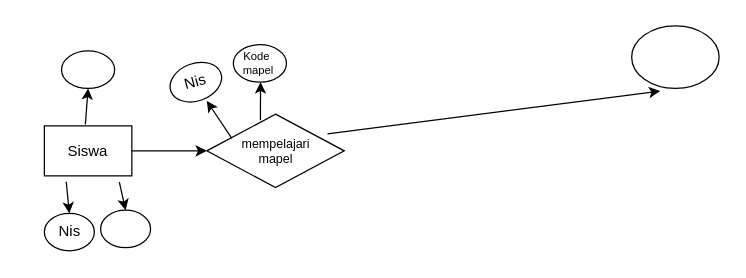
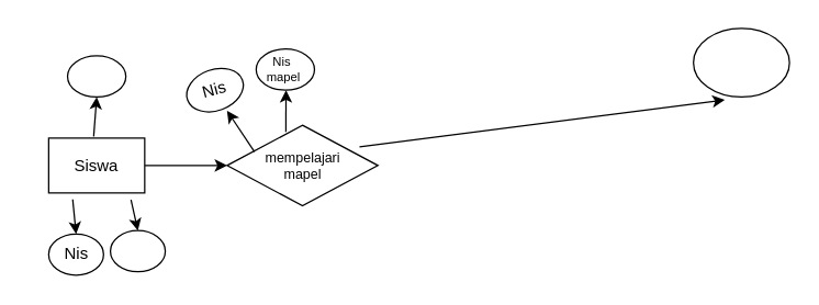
  <mxCell id="0" />
  <mxCell id="1" parent="0" />
  <mxCell id="2" style="edgeStyle=none;html=1;exitX=0.478;exitY=0.028;exitDx=0;exitDy=0;entryX=0.5;entryY=1;entryDx=0;entryDy=0;exitPerimeter=0;" parent="1" source="7" target="12" edge="1"><mxGeometry relative="1" as="geometry"><mxPoint x="65" y="80" as="targetPoint" /><mxPoint x="175" y="180" as="sourcePoint" /></mxGeometry></mxCell>
  <mxCell id="3" style="edgeStyle=none;html=1;fontSize=12;" parent="1" source="4" edge="1"><mxGeometry relative="1" as="geometry"><mxPoint x="165" y="120" as="targetPoint" /></mxGeometry></mxCell>
  <mxCell id="4" value="" style="whiteSpace=wrap;html=1;" parent="1" vertex="1"><mxGeometry x="35" y="100" width="70" height="40" as="geometry" /></mxCell>
  <mxCell id="5" style="edgeStyle=none;html=1;exitX=0.325;exitY=0.993;exitDx=0;exitDy=0;exitPerimeter=0;" parent="1" source="7" edge="1"><mxGeometry relative="1" as="geometry"><mxPoint x="55" y="170" as="targetPoint" /><mxPoint x="45" y="140" as="sourcePoint" /></mxGeometry></mxCell>
  <mxCell id="6" style="edgeStyle=none;html=1;exitX=0.75;exitY=1;exitDx=0;exitDy=0;entryX=0.5;entryY=0;entryDx=0;entryDy=0;fontSize=10;" parent="1" source="7" target="14" edge="1"><mxGeometry relative="1" as="geometry" /></mxCell>
  <mxCell id="7" value="Siswa" style="text;strokeColor=none;align=center;fillColor=none;html=1;verticalAlign=middle;whiteSpace=wrap;rounded=0;fontSize=12;" parent="1" vertex="1"><mxGeometry x="20" y="97.5" width="100" height="47.5" as="geometry" /></mxCell>
  <mxCell id="8" style="edgeStyle=none;html=1;entryX=0.326;entryY=1.042;entryDx=0;entryDy=0;fontSize=12;entryPerimeter=0;exitX=0.989;exitY=0.045;exitDx=0;exitDy=0;exitPerimeter=0;" parent="1" source="17" target="13" edge="1"><mxGeometry relative="1" as="geometry"><mxPoint x="265" y="110" as="sourcePoint" /></mxGeometry></mxCell>
  <mxCell id="9" style="edgeStyle=none;html=1;fontSize=12;exitX=0.39;exitY=0.084;exitDx=0;exitDy=0;exitPerimeter=0;" parent="1" source="15" edge="1"><mxGeometry relative="1" as="geometry"><mxPoint x="205" y="95" as="sourcePoint" /><mxPoint x="208" y="65" as="targetPoint" /></mxGeometry></mxCell>
  <mxCell id="10" value="" style="ellipse;whiteSpace=wrap;html=1;rotation=0;" parent="1" vertex="1"><mxGeometry x="35" y="170" width="40" height="30" as="geometry" /></mxCell>
  <mxCell id="11" value="Nis" style="text;strokeColor=none;align=center;fillColor=none;html=1;verticalAlign=middle;whiteSpace=wrap;rounded=0;" parent="1" vertex="1"><mxGeometry x="32.5" y="172.5" width="45" height="25" as="geometry" /></mxCell>
  <mxCell id="12" value="" style="ellipse;whiteSpace=wrap;html=1;rotation=0;" parent="1" vertex="1"><mxGeometry x="48.75" y="40" width="42.5" height="30" as="geometry" /></mxCell>
  <mxCell id="13" value="" style="ellipse;whiteSpace=wrap;html=1;rotation=0;" parent="1" vertex="1"><mxGeometry x="505" y="20" width="70" height="50" as="geometry" /></mxCell>
  <mxCell id="14" value="" style="ellipse;whiteSpace=wrap;html=1;rotation=0;" parent="1" vertex="1"><mxGeometry x="80" y="167.5" width="40" height="30" as="geometry" /></mxCell>
  <mxCell id="15" value="" style="rhombus;whiteSpace=wrap;html=1;" parent="1" vertex="1"><mxGeometry x="165" y="90.63" width="110" height="58.75" as="geometry" /></mxCell>
  <mxCell id="16" style="edgeStyle=none;html=1;fontSize=10;" parent="1" edge="1"><mxGeometry relative="1" as="geometry"><mxPoint x="165" y="80" as="targetPoint" /><mxPoint x="185" y="110" as="sourcePoint" /></mxGeometry></mxCell>
  <mxCell id="17" value="mempelajari mapel" style="text;strokeColor=none;align=center;fillColor=none;html=1;verticalAlign=middle;whiteSpace=wrap;rounded=0;fontSize=10;" parent="1" vertex="1"><mxGeometry x="177.5" y="105" width="85" height="30" as="geometry" /></mxCell>
  <mxCell id="18" value="" style="ellipse;whiteSpace=wrap;html=1;rotation=-20;" parent="1" vertex="1"><mxGeometry x="135" y="50" width="42.5" height="30" as="geometry" /></mxCell>
  <mxCell id="19" value="Nis" style="text;strokeColor=none;align=center;fillColor=none;html=1;verticalAlign=middle;whiteSpace=wrap;rounded=0;fontSize=12;rotation=-15;" parent="1" vertex="1"><mxGeometry x="126.25" y="50" width="60" height="30" as="geometry" /></mxCell>
  <mxCell id="20" value="" style="ellipse;whiteSpace=wrap;html=1;rotation=0;" parent="1" vertex="1"><mxGeometry x="186.25" y="35" width="42.5" height="30" as="geometry" /></mxCell>
- <mxCell id="21" value="Kode&amp;nbsp;&lt;br style=&quot;font-size: 9px;&quot;&gt;mapel&lt;br style=&quot;font-size: 9px;&quot;&gt;" style="text;strokeColor=none;align=center;fillColor=none;html=1;verticalAlign=middle;whiteSpace=wrap;rounded=0;fontSize=9;" parent="1" vertex="1"><mxGeometry x="186.25" y="37.5" width="41.25" height="25" as="geometry" /></mxCell>
+ <mxCell id="21" value="Nis&amp;nbsp;&lt;br style=&quot;font-size: 9px;&quot;&gt;mapel&lt;br style=&quot;font-size: 9px;&quot;&gt;" style="text;strokeColor=none;align=center;fillColor=none;html=1;verticalAlign=middle;whiteSpace=wrap;rounded=0;fontSize=9;" parent="1" vertex="1"><mxGeometry x="186.25" y="37.5" width="41.25" height="25" as="geometry" /></mxCell>
